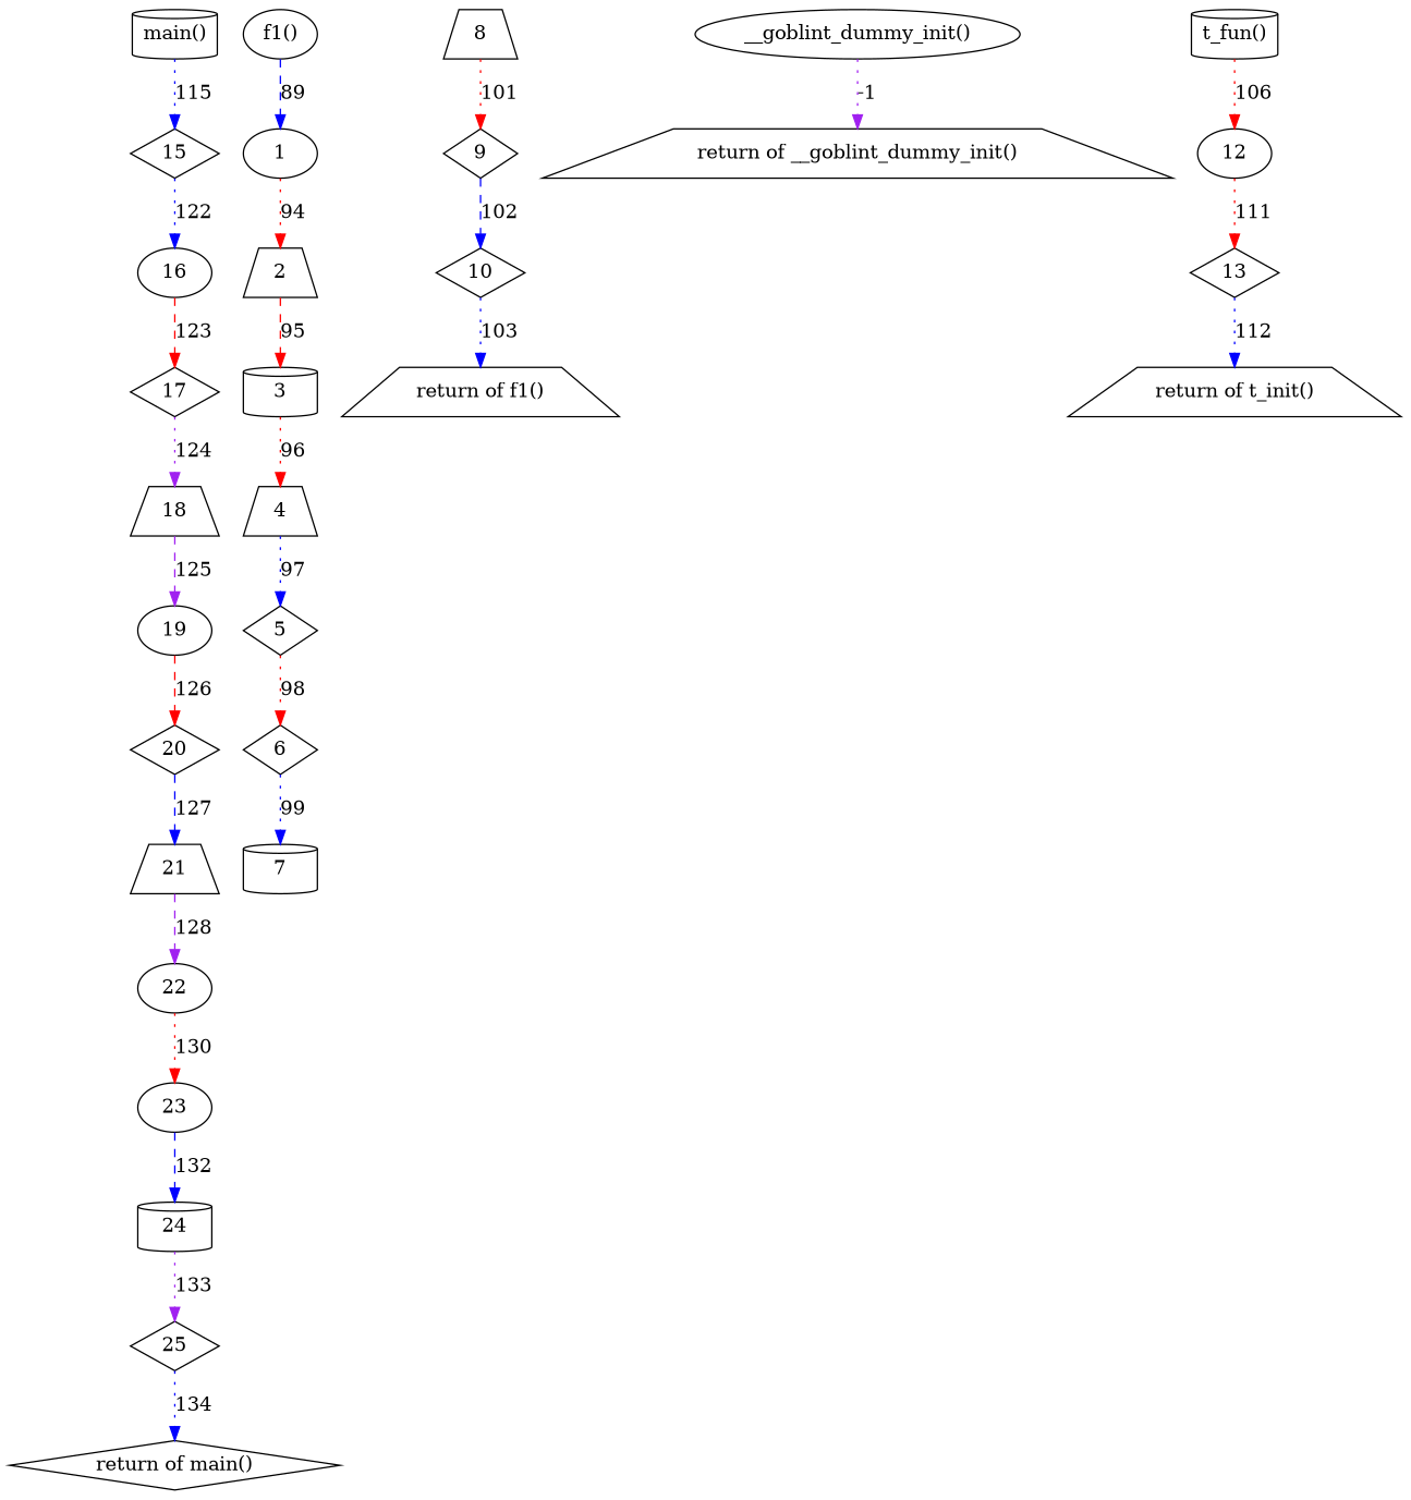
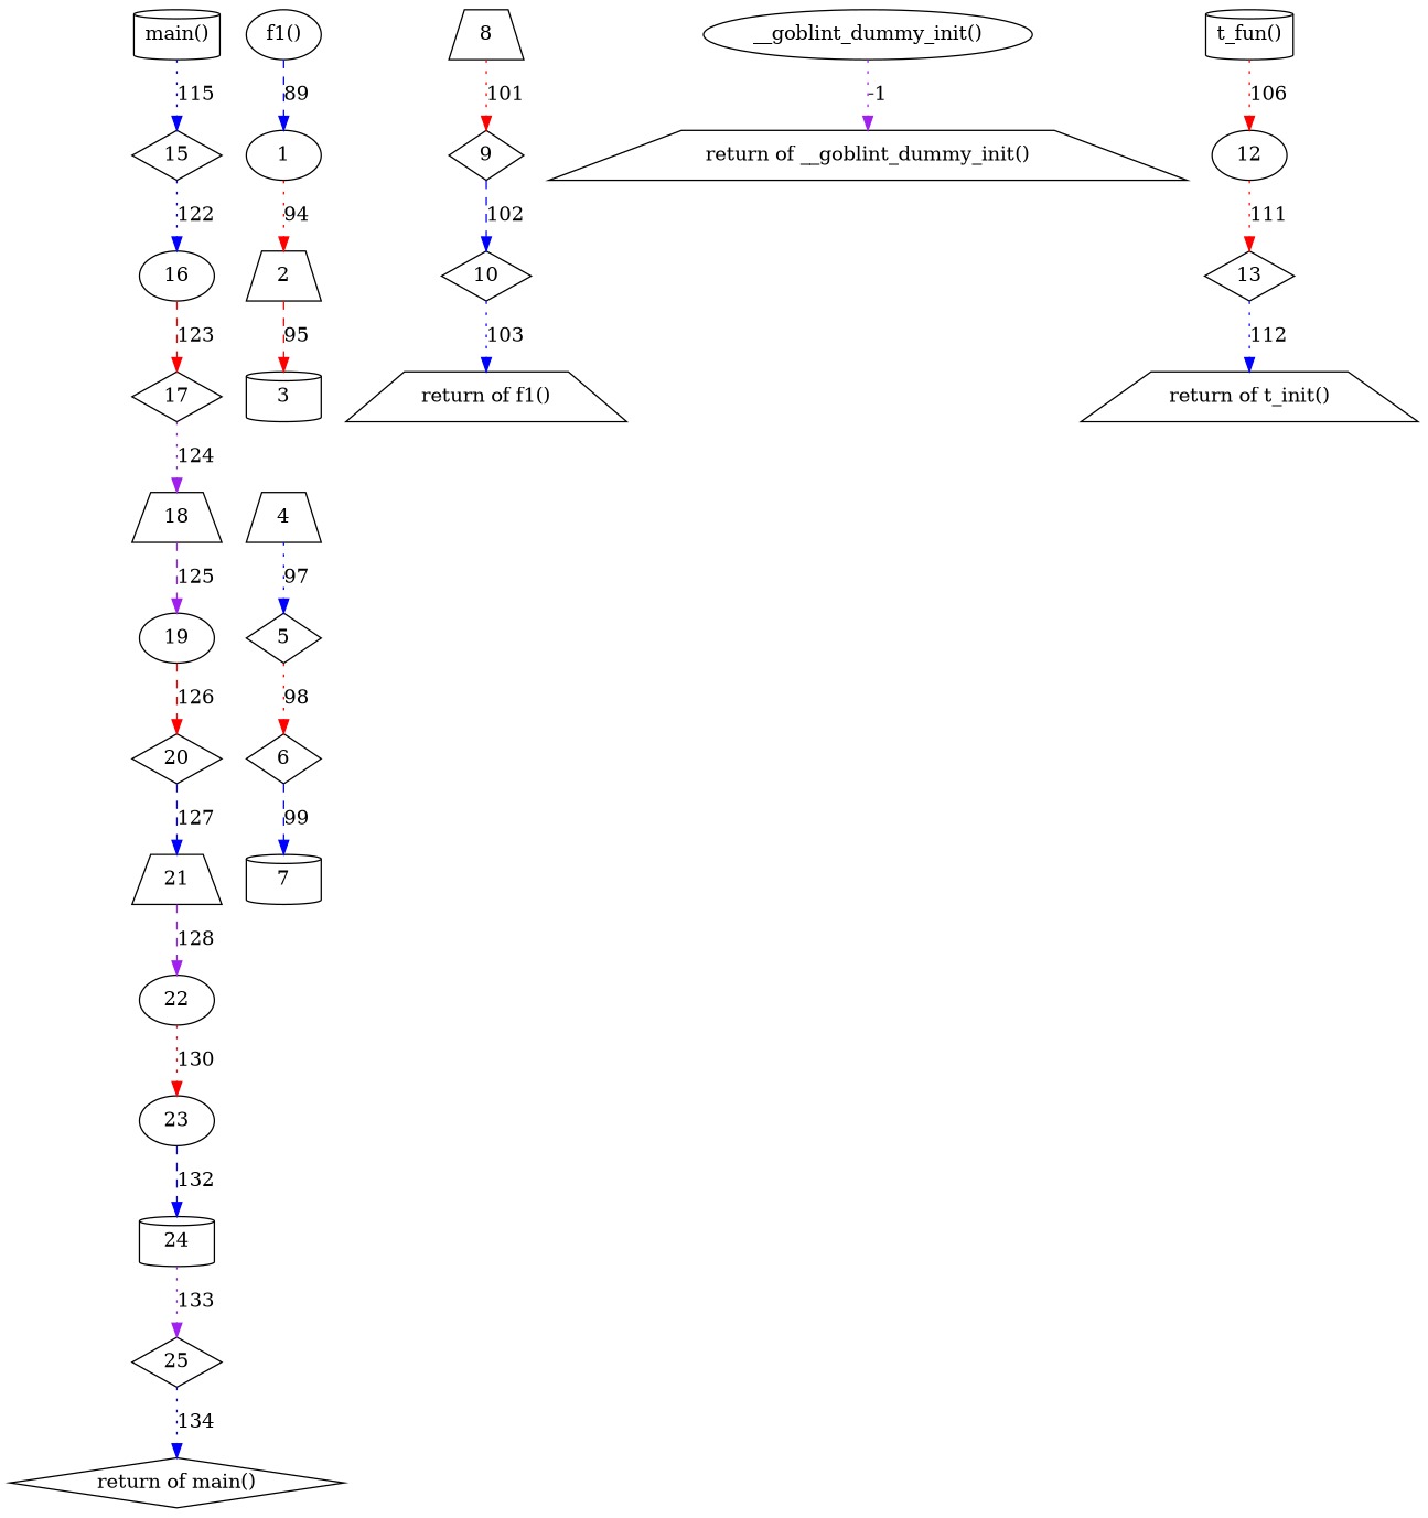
  digraph {
    node [shape=diamond]
    edge [color=blue style=dotted]
    22 [shape=ellipse]
    23 [shape=ellipse]
    24 [shape=cylinder]
    25
    7 [shape=cylinder]
    8 [shape=trapezium]
    9
    10
    n9 [label="__goblint_dummy_init()" shape=ellipse]
    n10 [label="return of __goblint_dummy_init()" shape=trapezium]
    18 [shape=trapezium]
    19 [shape=ellipse]
    20
    21 [shape=trapezium]
    4 [shape=trapezium]
    5
    6
    n18 [label="return of t_init()" shape=trapezium]
    13
    1 [shape=ellipse]
    2 [shape=trapezium]
    3 [shape=cylinder]
    n23 [label="return of main()"]
    17
    n25 [label="t_fun()" shape=cylinder]
    12 [shape=ellipse]
    n27 [label="return of f1()" shape=trapezium]
    16 [shape=ellipse]
    15
    n30 [label="main()" shape=cylinder]
    n31 [label="f1()" shape=ellipse]
    22 -> 23 [color=red label=130]
    23 -> 24 [label=132 style=dashed]
    24 -> 25 [color=purple label=133]
    25 -> n23 [label=134]
    8 -> 9 [color=red label=101]
    9 -> 10 [label=102 style=dashed]
    10 -> n27 [label=103]
    n9 -> n10 [color=purple label=-1]
    18 -> 19 [color=purple label=125 style=dashed]
    19 -> 20 [color=red label=126 style=dashed]
    20 -> 21 [label=127 style=dashed]
    21 -> 22 [color=purple label=128 style=dashed]
    4 -> 5 [label=97]
    5 -> 6 [color=red label=98]
-   6 -> 7 [label=99]
+   6 -> 7 [label=99 style=dashed]
    13 -> n18 [label=112]
    1 -> 2 [color=red label=94]
    2 -> 3 [color=red label=95 style=dashed]
-   3 -> 4 [color=red label=96]
    17 -> 18 [color=purple label=124]
    n25 -> 12 [color=red label=106]
    12 -> 13 [color=red label=111]
    16 -> 17 [color=red label=123 style=dashed]
    15 -> 16 [label=122]
    n30 -> 15 [label=115]
    n31 -> 1 [label=89 style=dashed]
  }
